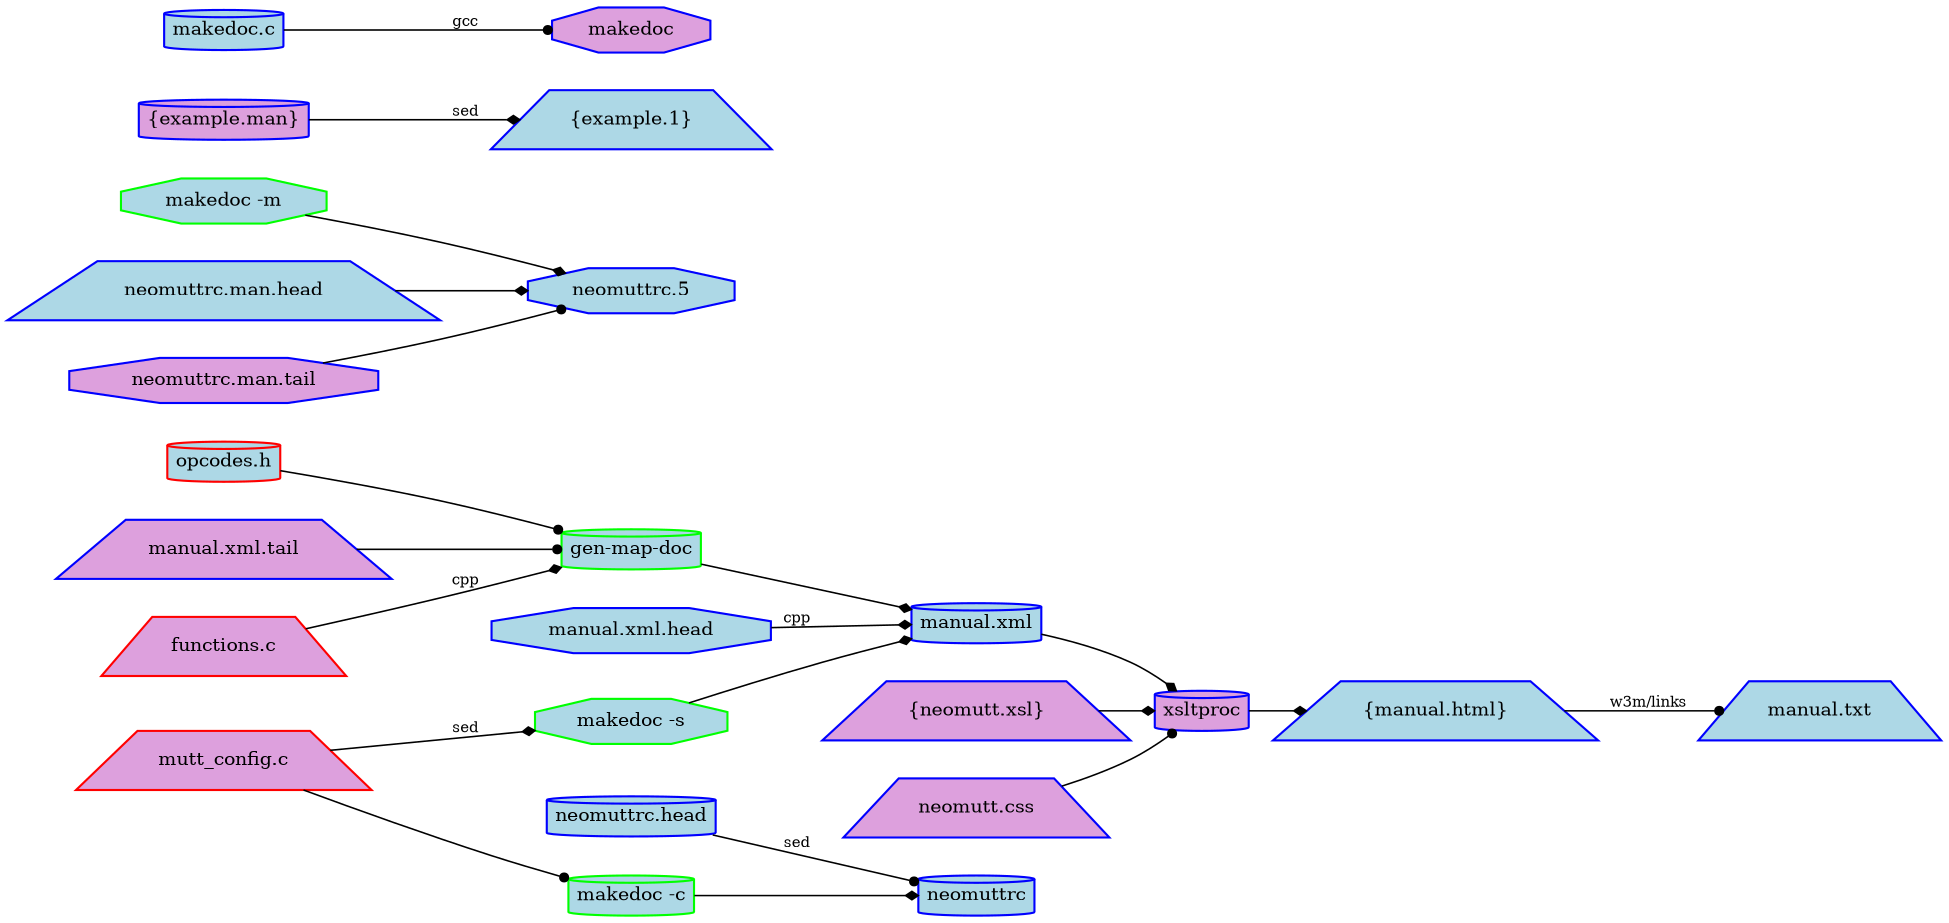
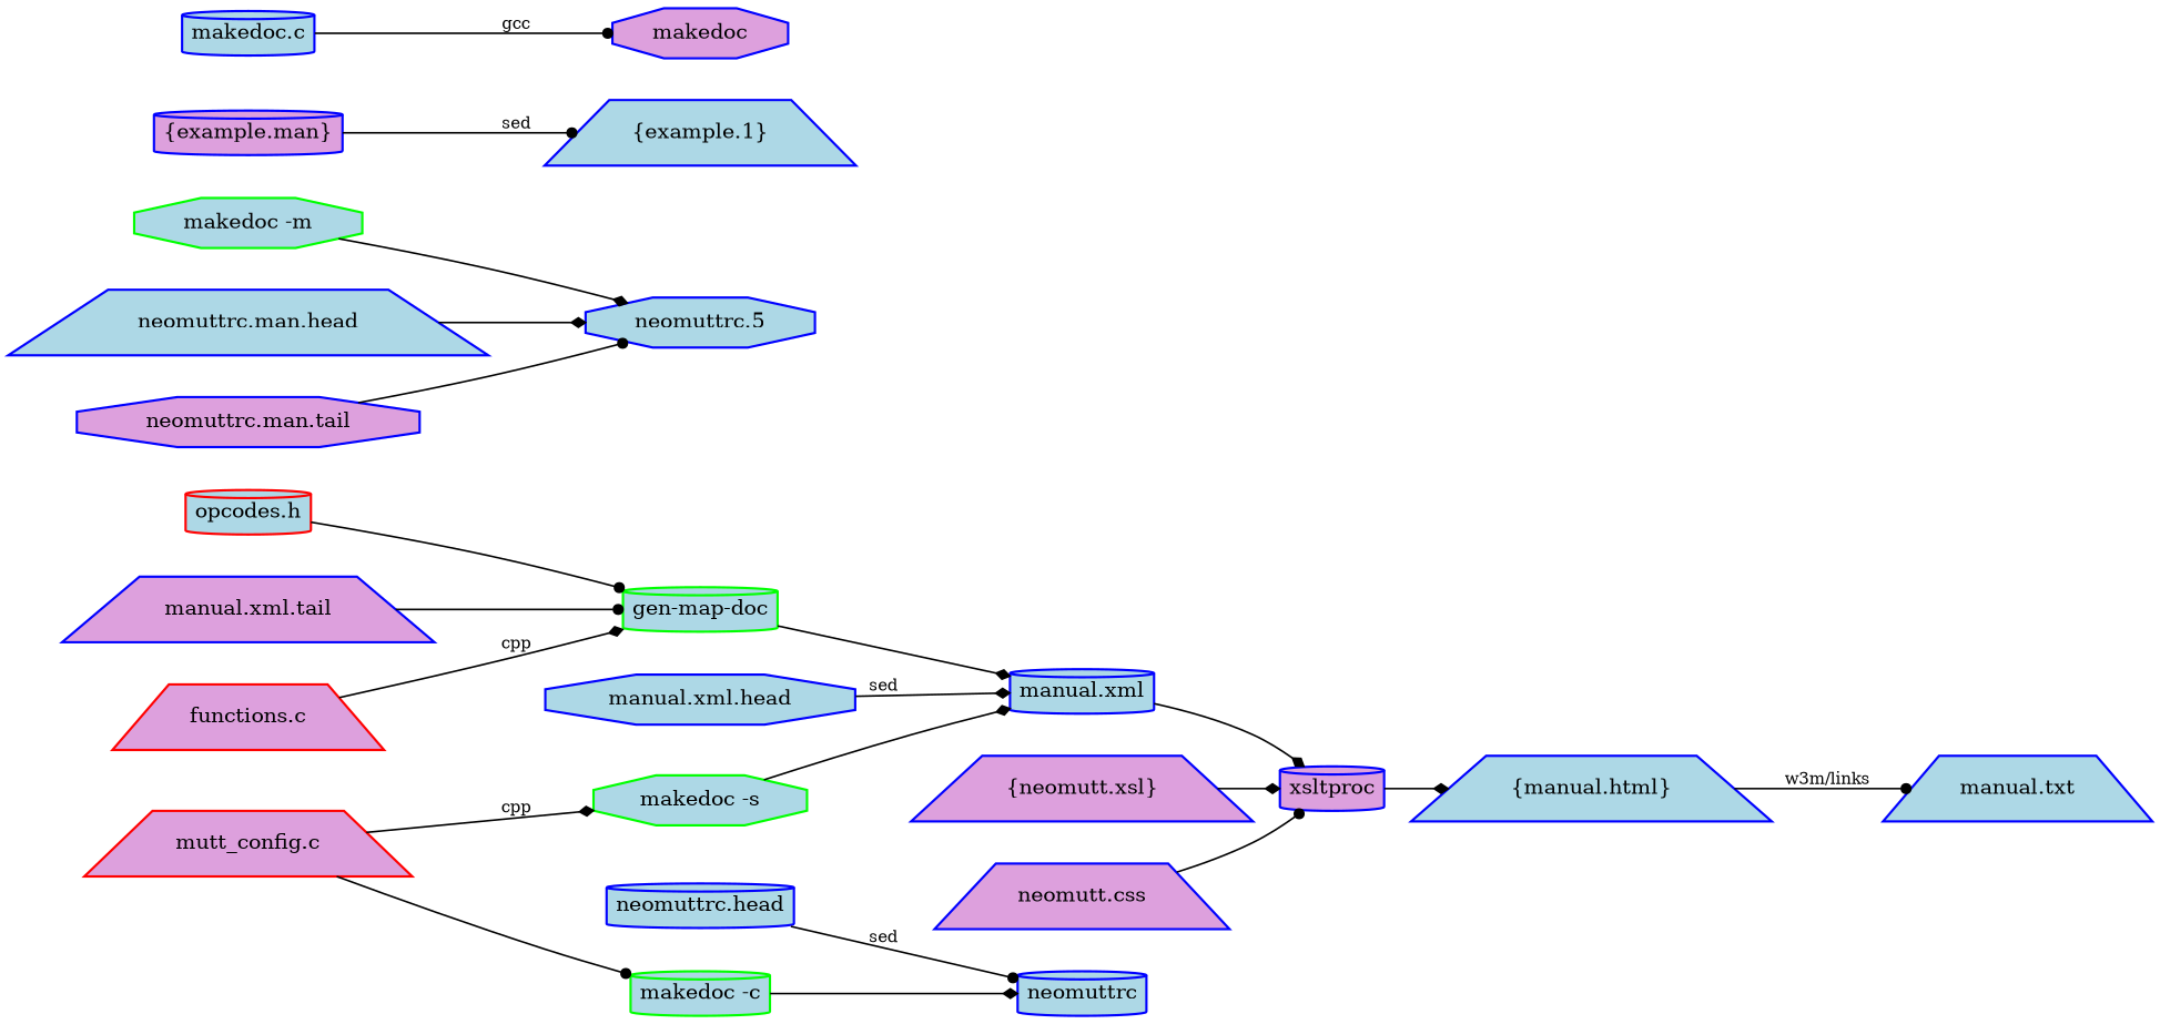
  digraph {
    nodesep=0.5
    rankdir=LR
    ranksep=0.3
    node [color=blue fillcolor=lightblue fontcolor=black fontsize=18 penwidth=2.0 shape=trapezium style="solid,filled"]
    edge [arrowhead=diamond arrowsize=1.0 color="#000000" penwidth=1.5]
    n1 [color=red fillcolor=plum height=0.2 label="functions.c"]
    n2 [color=green height=0.2 label="gen-map-doc" shape=cylinder]
    n3 [height=0.2 label="manual.xml" shape=cylinder]
    n4 [color=red height=0.2 label="opcodes.h" shape=cylinder]
    n5 [color=red fillcolor=plum height=0.2 label="mutt_config.c"]
    n6 [color=green height=0.2 label="makedoc -c" shape=cylinder]
    n7 [color=green height=0.2 label="makedoc -s" shape=octagon]
    n8 [height=0.2 label=neomuttrc shape=cylinder]
    n9 [color=green height=0.2 label="makedoc -m" shape=octagon]
    n10 [height=0.2 label="neomuttrc.5" shape=octagon]
    n11 [height=0.2 label="\{example.1\}"]
    n12 [fillcolor=plum height=0.2 label="\{example.man\}" shape=cylinder]
    n13 [fillcolor=plum height=0.2 label="\{neomutt.xsl\}"]
    n14 [fillcolor=plum height=0.2 label=xsltproc shape=cylinder]
    n15 [height=0.2 label="\{manual.html\}"]
    n16 [height=0.2 label="makedoc.c" shape=cylinder]
    makedoc [fillcolor=plum height=0.2 shape=octagon]
    n18 [height=0.2 label="manual.txt"]
    n19 [height=0.2 label="manual.xml.head" shape=octagon]
    n20 [fillcolor=plum height=0.2 label="manual.xml.tail"]
    n21 [height=0.2 label="neomuttrc.head" shape=cylinder]
    n22 [height=0.2 label="neomuttrc.man.head"]
    n23 [fillcolor=plum height=0.2 label="neomuttrc.man.tail" shape=octagon]
    n24 [fillcolor=plum height=0.2 label="neomutt.css"]
    n1 -> n2 [label=cpp]
    n2 -> n3
    n3 -> n14
    n4 -> n2 [arrowhead=dot]
    n5 -> n6 [arrowhead=dot]
-   n5 -> n7 [label=sed]
+   n5 -> n7 [label=cpp]
    n6 -> n8
    n7 -> n3
    n9 -> n10
-   n12 -> n11 [label=sed]
+   n12 -> n11 [arrowhead=dot label=sed]
    n13 -> n14
    n14 -> n15
    n15 -> n18 [arrowhead=dot label="w3m/links"]
    n16 -> makedoc [arrowhead=dot label=gcc]
-   n19 -> n3 [label=cpp]
+   n19 -> n3 [label=sed]
    n20 -> n2 [arrowhead=dot]
    n21 -> n8 [arrowhead=dot label=sed]
    n22 -> n10
    n23 -> n10 [arrowhead=dot]
    n24 -> n14 [arrowhead=dot]
  }
